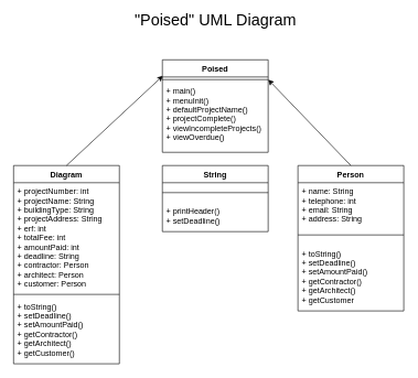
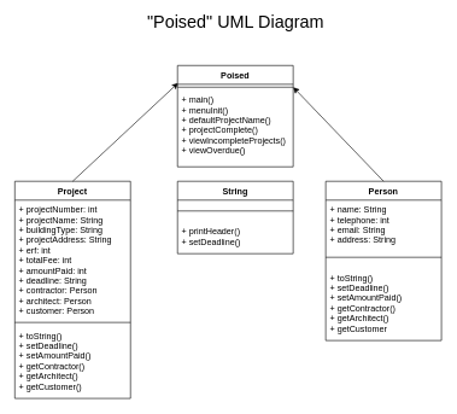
  <mxCell id="0" />
  <mxCell id="1" parent="0" />
  <mxCell id="2" value="&lt;font style=&quot;font-size: 24px&quot;&gt;&quot;Poised&quot; &lt;font style=&quot;font-size: 24px&quot;&gt;UML &lt;/font&gt;Diagram&lt;/font&gt;" style="text;html=1;align=center;verticalAlign=middle;resizable=0;points=[];autosize=1;strokeColor=none;" parent="1" vertex="1"><mxGeometry x="195" y="20" width="260" height="20" as="geometry" /></mxCell>
- <mxCell id="3" value="Diagram" style="swimlane;fontStyle=1;align=center;verticalAlign=top;childLayout=stackLayout;horizontal=1;startSize=26;horizontalStack=0;resizeParent=1;resizeParentMax=0;resizeLast=0;collapsible=1;marginBottom=0;" parent="1" vertex="1"><mxGeometry x="20" y="250" width="160" height="300" as="geometry" /></mxCell>
+ <mxCell id="3" value="Project" style="swimlane;fontStyle=1;align=center;verticalAlign=top;childLayout=stackLayout;horizontal=1;startSize=26;horizontalStack=0;resizeParent=1;resizeParentMax=0;resizeLast=0;collapsible=1;marginBottom=0;" parent="1" vertex="1"><mxGeometry x="20" y="250" width="160" height="300" as="geometry" /></mxCell>
  <mxCell id="4" value="+ projectNumber: int&#10;+ projectName: String&#10;+ buildingType: String&#10;+ projectAddress: String&#10;+ erf: int&#10;+ totalFee: int&#10;+ amountPaid: int&#10;+ deadline: String&#10;+ contractor: Person&#10;+ architect: Person&#10;+ customer: Person&#10;&#10;&#10;" style="text;strokeColor=none;fillColor=none;align=left;verticalAlign=top;spacingLeft=4;spacingRight=4;overflow=hidden;rotatable=0;points=[[0,0.5],[1,0.5]];portConstraint=eastwest;" parent="3" vertex="1"><mxGeometry y="26" width="160" height="164" as="geometry" /></mxCell>
  <mxCell id="5" value="" style="line;strokeWidth=1;fillColor=none;align=left;verticalAlign=middle;spacingTop=-1;spacingLeft=3;spacingRight=3;rotatable=0;labelPosition=right;points=[];portConstraint=eastwest;" parent="3" vertex="1"><mxGeometry y="190" width="160" height="10" as="geometry" /></mxCell>
  <mxCell id="6" value="+ toString()&#10;+ setDeadline()&#10;+ setAmountPaid()&#10;+ getContractor()&#10;+ getArchitect()&#10;+ getCustomer()&#10;&#10;" style="text;strokeColor=none;fillColor=none;align=left;verticalAlign=top;spacingLeft=4;spacingRight=4;overflow=hidden;rotatable=0;points=[[0,0.5],[1,0.5]];portConstraint=eastwest;" parent="3" vertex="1"><mxGeometry y="200" width="160" height="100" as="geometry" /></mxCell>
  <mxCell id="7" value="Person" style="swimlane;fontStyle=1;align=center;verticalAlign=top;childLayout=stackLayout;horizontal=1;startSize=26;horizontalStack=0;resizeParent=1;resizeParentMax=0;resizeLast=0;collapsible=1;marginBottom=0;" parent="1" vertex="1"><mxGeometry x="450" y="250" width="160" height="220" as="geometry" /></mxCell>
  <mxCell id="8" value="+ name: String&#10;+ telephone: int&#10;+ email: String&#10;+ address: String" style="text;strokeColor=none;fillColor=none;align=left;verticalAlign=top;spacingLeft=4;spacingRight=4;overflow=hidden;rotatable=0;points=[[0,0.5],[1,0.5]];portConstraint=eastwest;" parent="7" vertex="1"><mxGeometry y="26" width="160" height="64" as="geometry" /></mxCell>
  <mxCell id="9" value="" style="line;strokeWidth=1;fillColor=none;align=left;verticalAlign=middle;spacingTop=-1;spacingLeft=3;spacingRight=3;rotatable=0;labelPosition=right;points=[];portConstraint=eastwest;" parent="7" vertex="1"><mxGeometry y="90" width="160" height="30" as="geometry" /></mxCell>
  <mxCell id="10" value="+ toString()&#10;+ setDeadline()&#10;+ setAmountPaid()&#10;+ getContractor()&#10;+ getArchitect()&#10;+ getCustomer" style="text;strokeColor=none;fillColor=none;align=left;verticalAlign=top;spacingLeft=4;spacingRight=4;overflow=hidden;rotatable=0;points=[[0,0.5],[1,0.5]];portConstraint=eastwest;" parent="7" vertex="1"><mxGeometry y="120" width="160" height="100" as="geometry" /></mxCell>
  <mxCell id="11" value="" style="endArrow=classic;html=1;entryX=0.005;entryY=0.403;entryDx=0;entryDy=0;entryPerimeter=0;exitX=0.5;exitY=0;exitDx=0;exitDy=0;" parent="1" source="3" edge="1"><mxGeometry width="50" height="50" relative="1" as="geometry"><mxPoint x="180" y="240" as="sourcePoint" /><mxPoint x="245.8" y="114.18" as="targetPoint" /></mxGeometry></mxCell>
  <mxCell id="12" value="" style="endArrow=classic;html=1;entryX=1;entryY=0.5;entryDx=0;entryDy=0;" parent="1" edge="1"><mxGeometry width="50" height="50" relative="1" as="geometry"><mxPoint x="530" y="250" as="sourcePoint" /><mxPoint x="405" y="120" as="targetPoint" /></mxGeometry></mxCell>
  <mxCell id="13" value="Poised" style="swimlane;fontStyle=1;align=center;verticalAlign=top;childLayout=stackLayout;horizontal=1;startSize=26;horizontalStack=0;resizeParent=1;resizeParentMax=0;resizeLast=0;collapsible=1;marginBottom=0;" parent="1" vertex="1"><mxGeometry x="245" y="90" width="160" height="140" as="geometry" /></mxCell>
  <mxCell id="14" value="" style="line;strokeWidth=1;fillColor=none;align=left;verticalAlign=middle;spacingTop=-1;spacingLeft=3;spacingRight=3;rotatable=0;labelPosition=right;points=[];portConstraint=eastwest;" parent="13" vertex="1"><mxGeometry y="26" width="160" height="8" as="geometry" /></mxCell>
  <mxCell id="15" value="+ main()&#10;+ menuInit()&#10;+ defaultProjectName()&#10;+ projectComplete()&#10;+ viewIncompleteProjects()&#10;+ viewOverdue()" style="text;strokeColor=none;fillColor=none;align=left;verticalAlign=top;spacingLeft=4;spacingRight=4;overflow=hidden;rotatable=0;points=[[0,0.5],[1,0.5]];portConstraint=eastwest;" parent="13" vertex="1"><mxGeometry y="34" width="160" height="106" as="geometry" /></mxCell>
  <mxCell id="16" value="String" style="swimlane;fontStyle=1;align=center;verticalAlign=top;childLayout=stackLayout;horizontal=1;startSize=26;horizontalStack=0;resizeParent=1;resizeParentMax=0;resizeLast=0;collapsible=1;marginBottom=0;" vertex="1" parent="1"><mxGeometry x="245" y="250" width="160" height="100" as="geometry" /></mxCell>
  <mxCell id="17" value="" style="line;strokeWidth=1;fillColor=none;align=left;verticalAlign=middle;spacingTop=-1;spacingLeft=3;spacingRight=3;rotatable=0;labelPosition=right;points=[];portConstraint=eastwest;" vertex="1" parent="16"><mxGeometry y="26" width="160" height="30" as="geometry" /></mxCell>
  <mxCell id="18" value="+ printHeader()&#10;+ setDeadline()" style="text;strokeColor=none;fillColor=none;align=left;verticalAlign=top;spacingLeft=4;spacingRight=4;overflow=hidden;rotatable=0;points=[[0,0.5],[1,0.5]];portConstraint=eastwest;" vertex="1" parent="16"><mxGeometry y="56" width="160" height="44" as="geometry" /></mxCell>
